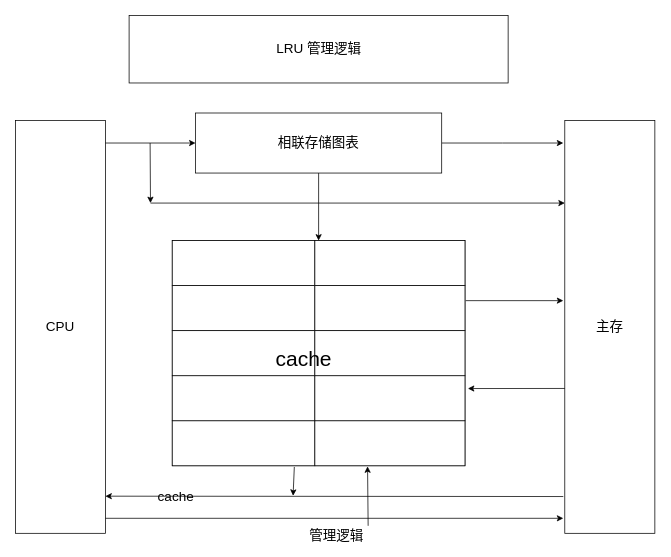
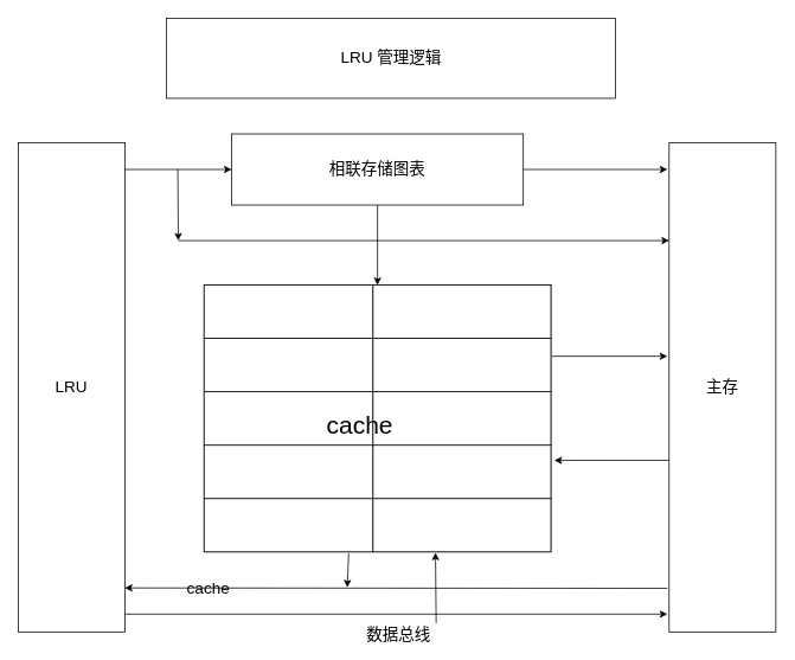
  <mxCell id="0" />
  <mxCell id="1" parent="0" />
- <mxCell id="2" value="CPU" style="rounded=0;whiteSpace=wrap;html=1;fontSize=18;" parent="1" vertex="1"><mxGeometry x="20" y="160" width="120" height="550" as="geometry" /></mxCell>
+ <mxCell id="2" value="LRU" style="rounded=0;whiteSpace=wrap;html=1;fontSize=18;" parent="1" vertex="1"><mxGeometry x="20" y="160" width="120" height="550" as="geometry" /></mxCell>
  <mxCell id="3" value="主存" style="rounded=0;whiteSpace=wrap;html=1;fontSize=18;" parent="1" vertex="1"><mxGeometry x="752" y="160" width="120" height="550" as="geometry" /></mxCell>
  <mxCell id="4" value="" style="rounded=0;whiteSpace=wrap;html=1;fontSize=18;" parent="1" vertex="1"><mxGeometry x="229" y="320" width="390" height="300" as="geometry" /></mxCell>
- <mxCell id="5" value="LRU 管理逻辑" style="rounded=0;whiteSpace=wrap;html=1;fontSize=18;" parent="1" vertex="1"><mxGeometry x="171.5" y="20" width="505" height="90" as="geometry" /></mxCell>
+ <mxCell id="5" value="LRU 管理逻辑" style="rounded=0;whiteSpace=wrap;html=1;fontSize=18;" parent="1" vertex="1"><mxGeometry x="186.5" y="20" width="505" height="90" as="geometry" /></mxCell>
  <mxCell id="6" value="" style="endArrow=classic;html=1;fontSize=18;" parent="1" edge="1"><mxGeometry width="50" height="50" relative="1" as="geometry"><mxPoint x="620" y="400" as="sourcePoint" /><mxPoint x="750" y="400" as="targetPoint" /></mxGeometry></mxCell>
  <mxCell id="7" value="" style="endArrow=classic;html=1;fontSize=18;entryX=1.01;entryY=0.657;entryDx=0;entryDy=0;entryPerimeter=0;" parent="1" target="4" edge="1"><mxGeometry width="50" height="50" relative="1" as="geometry"><mxPoint x="752" y="517" as="sourcePoint" /><mxPoint x="681.5" y="510" as="targetPoint" /></mxGeometry></mxCell>
  <mxCell id="8" value="" style="endArrow=classic;html=1;fontSize=18;" parent="1" edge="1"><mxGeometry width="50" height="50" relative="1" as="geometry"><mxPoint x="140" y="690" as="sourcePoint" /><mxPoint x="750" y="690" as="targetPoint" /></mxGeometry></mxCell>
  <mxCell id="9" value="" style="endArrow=classic;html=1;fontSize=18;entryX=1.01;entryY=0.657;entryDx=0;entryDy=0;entryPerimeter=0;" parent="1" edge="1"><mxGeometry width="50" height="50" relative="1" as="geometry"><mxPoint x="750" y="661" as="sourcePoint" /><mxPoint x="139.9" y="660.53" as="targetPoint" /></mxGeometry></mxCell>
  <mxCell id="10" value="" style="endArrow=classic;html=1;fontSize=18;entryX=0.351;entryY=1.013;entryDx=0;entryDy=0;entryPerimeter=0;" parent="1" edge="1" target="21"><mxGeometry width="50" height="50" relative="1" as="geometry"><mxPoint x="490" y="700" as="sourcePoint" /><mxPoint x="486" y="621" as="targetPoint" /></mxGeometry></mxCell>
  <mxCell id="11" value="" style="endArrow=classic;html=1;fontSize=18;exitX=0.856;exitY=1.027;exitDx=0;exitDy=0;exitPerimeter=0;" parent="1" edge="1" source="20"><mxGeometry width="50" height="50" relative="1" as="geometry"><mxPoint x="390" y="630" as="sourcePoint" /><mxPoint x="390" y="660" as="targetPoint" /></mxGeometry></mxCell>
  <mxCell id="12" style="edgeStyle=orthogonalEdgeStyle;rounded=0;orthogonalLoop=1;jettySize=auto;html=1;fontSize=18;" parent="1" source="14" edge="1"><mxGeometry relative="1" as="geometry"><mxPoint x="424" y="320" as="targetPoint" /><Array as="points"><mxPoint x="424" y="320" /></Array></mxGeometry></mxCell>
  <mxCell id="13" style="edgeStyle=orthogonalEdgeStyle;rounded=0;orthogonalLoop=1;jettySize=auto;html=1;fontSize=18;" parent="1" source="14" edge="1"><mxGeometry relative="1" as="geometry"><mxPoint x="750" y="190" as="targetPoint" /></mxGeometry></mxCell>
  <mxCell id="14" value="相联存储图表" style="rounded=0;whiteSpace=wrap;html=1;fontSize=18;" parent="1" vertex="1"><mxGeometry x="260" y="150" width="328" height="80" as="geometry" /></mxCell>
  <mxCell id="15" value="" style="endArrow=classic;html=1;fontSize=18;" parent="1" edge="1"><mxGeometry width="50" height="50" relative="1" as="geometry"><mxPoint x="140" y="190" as="sourcePoint" /><mxPoint x="260" y="190" as="targetPoint" /></mxGeometry></mxCell>
  <mxCell id="16" value="" style="endArrow=classic;html=1;fontSize=18;" parent="1" edge="1"><mxGeometry width="50" height="50" relative="1" as="geometry"><mxPoint x="200" y="270" as="sourcePoint" /><mxPoint x="752" y="270" as="targetPoint" /></mxGeometry></mxCell>
  <mxCell id="17" value="" style="endArrow=classic;html=1;fontSize=18;" parent="1" edge="1"><mxGeometry width="50" height="50" relative="1" as="geometry"><mxPoint x="199.5" y="190" as="sourcePoint" /><mxPoint x="200" y="270" as="targetPoint" /></mxGeometry></mxCell>
  <mxCell id="18" value="cache" style="text;html=1;resizable=0;points=[];autosize=1;align=left;verticalAlign=top;spacingTop=-4;fontSize=18;" parent="1" vertex="1"><mxGeometry x="208" y="648" width="60" height="20" as="geometry" /></mxCell>
- <mxCell id="19" value="管理逻辑" style="text;html=1;resizable=0;points=[];autosize=1;align=left;verticalAlign=top;spacingTop=-4;fontSize=18;" parent="1" vertex="1"><mxGeometry x="410" y="700" width="90" height="20" as="geometry" /></mxCell>
+ <mxCell id="19" value="数据总线" style="text;html=1;resizable=0;points=[];autosize=1;align=left;verticalAlign=top;spacingTop=-4;fontSize=18;" parent="1" vertex="1"><mxGeometry x="410" y="700" width="90" height="20" as="geometry" /></mxCell>
  <mxCell id="20" value="" style="rounded=0;whiteSpace=wrap;html=1;" vertex="1" parent="1"><mxGeometry x="229" y="560" width="190" height="60" as="geometry" /></mxCell>
  <mxCell id="21" value="" style="rounded=0;whiteSpace=wrap;html=1;" vertex="1" parent="1"><mxGeometry x="419" y="560" width="200" height="60" as="geometry" /></mxCell>
  <mxCell id="22" value="" style="rounded=0;whiteSpace=wrap;html=1;" vertex="1" parent="1"><mxGeometry x="229" y="320" width="190" height="60" as="geometry" /></mxCell>
  <mxCell id="23" value="" style="rounded=0;whiteSpace=wrap;html=1;" vertex="1" parent="1"><mxGeometry x="419" y="320" width="200" height="60" as="geometry" /></mxCell>
  <mxCell id="24" value="" style="rounded=0;whiteSpace=wrap;html=1;" vertex="1" parent="1"><mxGeometry x="229" y="500" width="190" height="60" as="geometry" /></mxCell>
  <mxCell id="25" value="" style="rounded=0;whiteSpace=wrap;html=1;" vertex="1" parent="1"><mxGeometry x="419" y="500" width="200" height="60" as="geometry" /></mxCell>
  <mxCell id="26" value="" style="rounded=0;whiteSpace=wrap;html=1;" vertex="1" parent="1"><mxGeometry x="229" y="380" width="190" height="60" as="geometry" /></mxCell>
  <mxCell id="27" value="" style="rounded=0;whiteSpace=wrap;html=1;" vertex="1" parent="1"><mxGeometry x="419" y="380" width="200" height="60" as="geometry" /></mxCell>
  <mxCell id="28" value="" style="rounded=0;whiteSpace=wrap;html=1;" vertex="1" parent="1"><mxGeometry x="229" y="440" width="190" height="60" as="geometry" /></mxCell>
  <mxCell id="29" value="" style="rounded=0;whiteSpace=wrap;html=1;" vertex="1" parent="1"><mxGeometry x="419" y="440" width="200" height="60" as="geometry" /></mxCell>
  <mxCell id="30" value="&lt;font style=&quot;font-size: 28px&quot;&gt;cache&lt;/font&gt;" style="text;html=1;resizable=0;points=[];autosize=1;align=left;verticalAlign=top;spacingTop=-4;" vertex="1" parent="1"><mxGeometry x="365" y="458" width="90" height="20" as="geometry" /></mxCell>
